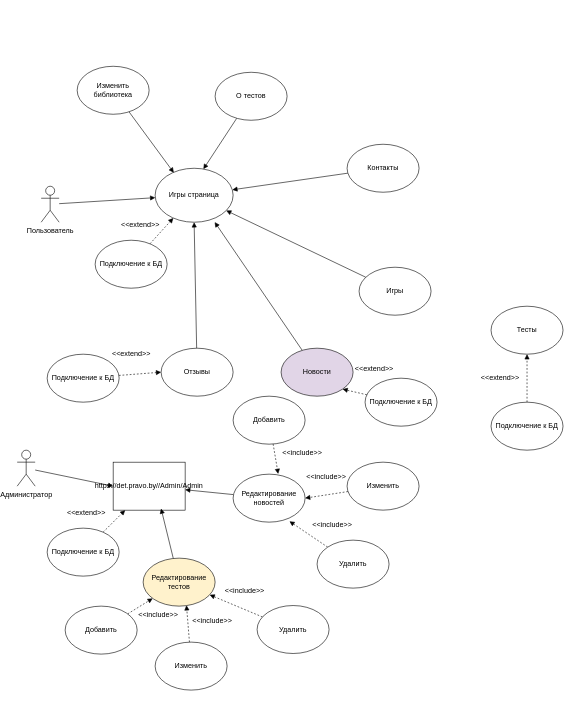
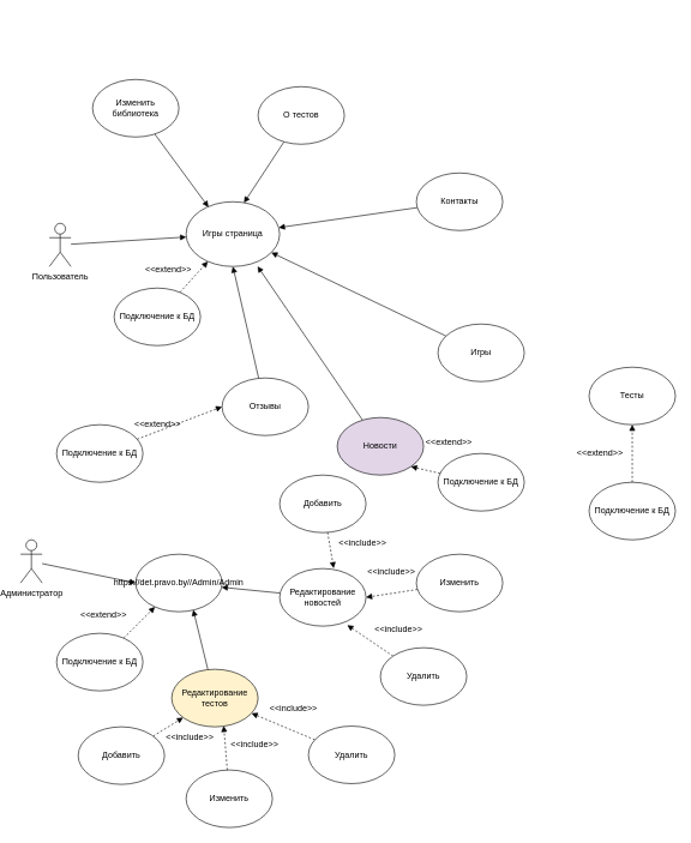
  <mxCell id="0" />
  <mxCell id="1" parent="0" />
  <mxCell id="2" style="edgeStyle=orthogonalEdgeStyle;rounded=0;orthogonalLoop=1;jettySize=auto;html=1;entryX=0.5;entryY=0;entryDx=0;entryDy=0;" parent="1" edge="1"><mxGeometry relative="1" as="geometry"><mxPoint x="450" y="380" as="sourcePoint" /></mxGeometry></mxCell>
  <mxCell id="3" style="edgeStyle=orthogonalEdgeStyle;rounded=0;orthogonalLoop=1;jettySize=auto;html=1;entryX=0.529;entryY=0.018;entryDx=0;entryDy=0;entryPerimeter=0;" parent="1" edge="1"><mxGeometry relative="1" as="geometry"><mxPoint x="630" y="20" as="sourcePoint" /></mxGeometry></mxCell>
  <mxCell id="4" style="edgeStyle=orthogonalEdgeStyle;rounded=0;orthogonalLoop=1;jettySize=auto;html=1;entryX=0.5;entryY=0;entryDx=0;entryDy=0;" parent="1" edge="1"><mxGeometry relative="1" as="geometry"><mxPoint x="220" y="120" as="sourcePoint" /></mxGeometry></mxCell>
  <mxCell id="5" style="edgeStyle=none;rounded=0;orthogonalLoop=1;jettySize=auto;html=1;strokeColor=default;endArrow=block;endFill=1;" edge="1" parent="1" source="6" target="7"><mxGeometry relative="1" as="geometry" /></mxCell>
  <mxCell id="6" value="Пользователь" style="shape=umlActor;verticalLabelPosition=bottom;verticalAlign=top;html=1;" vertex="1" parent="1"><mxGeometry x="60" y="310" width="30" height="60" as="geometry" /></mxCell>
  <mxCell id="7" value="Игры страница" style="ellipse;whiteSpace=wrap;html=1;" vertex="1" parent="1"><mxGeometry x="250" y="280" width="130" height="90" as="geometry" /></mxCell>
  <mxCell id="8" style="edgeStyle=none;rounded=0;orthogonalLoop=1;jettySize=auto;html=1;dashed=1;strokeColor=default;endArrow=block;endFill=1;" edge="1" parent="1" source="9" target="7"><mxGeometry relative="1" as="geometry" /></mxCell>
  <mxCell id="9" value="Подключение к БД" style="ellipse;whiteSpace=wrap;html=1;" vertex="1" parent="1"><mxGeometry x="150" y="400" width="120" height="80" as="geometry" /></mxCell>
  <mxCell id="10" style="edgeStyle=none;rounded=0;orthogonalLoop=1;jettySize=auto;html=1;entryX=0.239;entryY=0.082;entryDx=0;entryDy=0;entryPerimeter=0;strokeColor=default;endArrow=block;endFill=1;" edge="1" parent="1" source="11" target="7"><mxGeometry relative="1" as="geometry" /></mxCell>
  <mxCell id="11" value="Изменить библиотека" style="ellipse;whiteSpace=wrap;html=1;" vertex="1" parent="1"><mxGeometry x="120" y="110" width="120" height="80" as="geometry" /></mxCell>
  <mxCell id="12" style="edgeStyle=none;rounded=0;orthogonalLoop=1;jettySize=auto;html=1;entryX=0.619;entryY=0.016;entryDx=0;entryDy=0;entryPerimeter=0;strokeColor=default;endArrow=block;endFill=1;" edge="1" parent="1" source="13" target="7"><mxGeometry relative="1" as="geometry" /></mxCell>
  <mxCell id="13" value="О тестов" style="ellipse;whiteSpace=wrap;html=1;" vertex="1" parent="1"><mxGeometry x="350" y="120" width="120" height="80" as="geometry" /></mxCell>
  <mxCell id="14" style="edgeStyle=none;rounded=0;orthogonalLoop=1;jettySize=auto;html=1;strokeColor=default;endArrow=block;endFill=1;" edge="1" parent="1" source="15" target="7"><mxGeometry relative="1" as="geometry" /></mxCell>
  <mxCell id="15" value="Контакты" style="ellipse;whiteSpace=wrap;html=1;" vertex="1" parent="1"><mxGeometry x="570" y="240" width="120" height="80" as="geometry" /></mxCell>
  <mxCell id="16" style="edgeStyle=none;rounded=0;orthogonalLoop=1;jettySize=auto;html=1;strokeColor=default;endArrow=block;endFill=1;" edge="1" parent="1" source="17" target="7"><mxGeometry relative="1" as="geometry" /></mxCell>
- <mxCell id="17" value="Игры" style="ellipse;whiteSpace=wrap;html=1;" vertex="1" parent="1"><mxGeometry x="590" y="445" width="120" height="80" as="geometry" /></mxCell>
+ <mxCell id="17" value="Игры" style="ellipse;whiteSpace=wrap;html=1;" vertex="1" parent="1"><mxGeometry x="600" y="450" width="120" height="80" as="geometry" /></mxCell>
  <mxCell id="18" style="edgeStyle=none;rounded=0;orthogonalLoop=1;jettySize=auto;html=1;entryX=0.764;entryY=0.997;entryDx=0;entryDy=0;entryPerimeter=0;strokeColor=default;endArrow=block;endFill=1;" edge="1" parent="1" source="19" target="7"><mxGeometry relative="1" as="geometry" /></mxCell>
  <mxCell id="19" value="Новости" style="ellipse;whiteSpace=wrap;html=1;fillColor=#e1d5e7;" vertex="1" parent="1"><mxGeometry x="460" y="580" width="120" height="80" as="geometry" /></mxCell>
  <mxCell id="20" value="Тесты" style="ellipse;whiteSpace=wrap;html=1;" vertex="1" parent="1"><mxGeometry x="810" y="510" width="120" height="80" as="geometry" /></mxCell>
  <mxCell id="21" style="edgeStyle=none;rounded=0;orthogonalLoop=1;jettySize=auto;html=1;entryX=1;entryY=1;entryDx=0;entryDy=0;dashed=1;strokeColor=default;endArrow=block;endFill=1;" edge="1" parent="1" source="22" target="19"><mxGeometry relative="1" as="geometry" /></mxCell>
  <mxCell id="22" value="Подключение к БД" style="ellipse;whiteSpace=wrap;html=1;" vertex="1" parent="1"><mxGeometry x="600" y="630" width="120" height="80" as="geometry" /></mxCell>
  <mxCell id="23" style="edgeStyle=none;rounded=0;orthogonalLoop=1;jettySize=auto;html=1;entryX=0.5;entryY=1;entryDx=0;entryDy=0;strokeColor=default;endArrow=block;endFill=1;" edge="1" parent="1" source="24" target="7"><mxGeometry relative="1" as="geometry" /></mxCell>
- <mxCell id="24" value="Отзывы" style="ellipse;whiteSpace=wrap;html=1;" vertex="1" parent="1"><mxGeometry x="260" y="580" width="120" height="80" as="geometry" /></mxCell>
+ <mxCell id="24" value="Отзывы" style="ellipse;whiteSpace=wrap;html=1;" vertex="1" parent="1"><mxGeometry x="300" y="525" width="120" height="80" as="geometry" /></mxCell>
  <mxCell id="25" style="edgeStyle=none;rounded=0;orthogonalLoop=1;jettySize=auto;html=1;entryX=0;entryY=0.5;entryDx=0;entryDy=0;strokeColor=default;endArrow=block;endFill=1;dashed=1;" edge="1" parent="1" source="26" target="24"><mxGeometry relative="1" as="geometry" /></mxCell>
  <mxCell id="26" value="Подключение к БД" style="ellipse;whiteSpace=wrap;html=1;" vertex="1" parent="1"><mxGeometry x="70" y="590" width="120" height="80" as="geometry" /></mxCell>
  <mxCell id="27" style="edgeStyle=none;rounded=0;orthogonalLoop=1;jettySize=auto;html=1;entryX=0;entryY=0.5;entryDx=0;entryDy=0;strokeColor=default;endArrow=block;endFill=1;" edge="1" parent="1" source="28" target="29"><mxGeometry relative="1" as="geometry" /></mxCell>
  <mxCell id="28" value="Администратор" style="shape=umlActor;verticalLabelPosition=bottom;verticalAlign=top;html=1;" vertex="1" parent="1"><mxGeometry x="20" y="750" width="30" height="60" as="geometry" /></mxCell>
- <mxCell id="29" value="https://det.pravo.by//Admin/Admin" style="whiteSpace=wrap;html=1;rounded=0;" vertex="1" parent="1"><mxGeometry x="180" y="770" width="120" height="80" as="geometry" /></mxCell>
+ <mxCell id="29" value="https://det.pravo.by//Admin/Admin" style="ellipse;whiteSpace=wrap;html=1;" vertex="1" parent="1"><mxGeometry x="180" y="770" width="120" height="80" as="geometry" /></mxCell>
  <mxCell id="30" style="edgeStyle=none;rounded=0;orthogonalLoop=1;jettySize=auto;html=1;strokeColor=default;endArrow=block;endFill=1;" edge="1" parent="1" source="31" target="29"><mxGeometry relative="1" as="geometry" /></mxCell>
  <mxCell id="31" value="Редактирование новостей" style="ellipse;whiteSpace=wrap;html=1;" vertex="1" parent="1"><mxGeometry x="380" y="790" width="120" height="80" as="geometry" /></mxCell>
  <mxCell id="32" style="edgeStyle=none;rounded=0;orthogonalLoop=1;jettySize=auto;html=1;entryX=0.666;entryY=0.967;entryDx=0;entryDy=0;entryPerimeter=0;strokeColor=default;endArrow=block;endFill=1;" edge="1" parent="1" source="33" target="29"><mxGeometry relative="1" as="geometry" /></mxCell>
  <mxCell id="33" value="Редактирование тестов" style="ellipse;whiteSpace=wrap;html=1;fillColor=#fff2cc;" vertex="1" parent="1"><mxGeometry x="230" y="930" width="120" height="80" as="geometry" /></mxCell>
  <mxCell id="34" style="edgeStyle=none;rounded=0;orthogonalLoop=1;jettySize=auto;html=1;dashed=1;strokeColor=default;endArrow=block;endFill=1;" edge="1" parent="1" source="35" target="33"><mxGeometry relative="1" as="geometry" /></mxCell>
  <mxCell id="35" value="Добавить" style="ellipse;whiteSpace=wrap;html=1;" vertex="1" parent="1"><mxGeometry x="100" y="1010" width="120" height="80" as="geometry" /></mxCell>
  <mxCell id="36" style="edgeStyle=none;rounded=0;orthogonalLoop=1;jettySize=auto;html=1;entryX=0.602;entryY=0.982;entryDx=0;entryDy=0;entryPerimeter=0;dashed=1;strokeColor=default;endArrow=block;endFill=1;" edge="1" parent="1" source="37" target="33"><mxGeometry relative="1" as="geometry" /></mxCell>
  <mxCell id="37" value="Изменить" style="ellipse;whiteSpace=wrap;html=1;" vertex="1" parent="1"><mxGeometry x="250" y="1070" width="120" height="80" as="geometry" /></mxCell>
  <mxCell id="38" style="edgeStyle=none;rounded=0;orthogonalLoop=1;jettySize=auto;html=1;dashed=1;strokeColor=default;endArrow=block;endFill=1;" edge="1" parent="1" source="39" target="29"><mxGeometry relative="1" as="geometry" /></mxCell>
  <mxCell id="39" value="Подключение к БД" style="ellipse;whiteSpace=wrap;html=1;" vertex="1" parent="1"><mxGeometry x="70" y="880" width="120" height="80" as="geometry" /></mxCell>
  <mxCell id="40" style="edgeStyle=none;rounded=0;orthogonalLoop=1;jettySize=auto;html=1;dashed=1;strokeColor=default;endArrow=block;endFill=1;" edge="1" parent="1" source="41" target="33"><mxGeometry relative="1" as="geometry" /></mxCell>
  <mxCell id="41" value="Удалить" style="ellipse;whiteSpace=wrap;html=1;" vertex="1" parent="1"><mxGeometry x="420" y="1009" width="120" height="80" as="geometry" /></mxCell>
  <mxCell id="42" style="edgeStyle=none;rounded=0;orthogonalLoop=1;jettySize=auto;html=1;entryX=0.783;entryY=0.982;entryDx=0;entryDy=0;entryPerimeter=0;dashed=1;strokeColor=default;endArrow=block;endFill=1;" edge="1" parent="1" source="43" target="31"><mxGeometry relative="1" as="geometry" /></mxCell>
  <mxCell id="43" value="Удалить" style="ellipse;whiteSpace=wrap;html=1;" vertex="1" parent="1"><mxGeometry x="520" y="900" width="120" height="80" as="geometry" /></mxCell>
  <mxCell id="44" style="edgeStyle=none;rounded=0;orthogonalLoop=1;jettySize=auto;html=1;entryX=1;entryY=0.5;entryDx=0;entryDy=0;dashed=1;strokeColor=default;endArrow=block;endFill=1;" edge="1" parent="1" source="45" target="31"><mxGeometry relative="1" as="geometry" /></mxCell>
  <mxCell id="45" value="Изменить" style="ellipse;whiteSpace=wrap;html=1;" vertex="1" parent="1"><mxGeometry x="570" y="770" width="120" height="80" as="geometry" /></mxCell>
  <mxCell id="46" style="edgeStyle=none;rounded=0;orthogonalLoop=1;jettySize=auto;html=1;entryX=0.626;entryY=-0.004;entryDx=0;entryDy=0;entryPerimeter=0;dashed=1;strokeColor=default;endArrow=block;endFill=1;" edge="1" parent="1" source="47" target="31"><mxGeometry relative="1" as="geometry" /></mxCell>
  <mxCell id="47" value="Добавить" style="ellipse;whiteSpace=wrap;html=1;" vertex="1" parent="1"><mxGeometry x="380" y="660" width="120" height="80" as="geometry" /></mxCell>
  <mxCell id="48" value="&amp;lt;&amp;lt;extend&amp;gt;&amp;gt;" style="text;html=1;align=center;verticalAlign=middle;resizable=0;points=[];autosize=1;strokeColor=none;fillColor=none;" vertex="1" parent="1"><mxGeometry x="165" y="575" width="90" height="30" as="geometry" /></mxCell>
  <mxCell id="49" value="&amp;lt;&amp;lt;extend&amp;gt;&amp;gt;" style="text;html=1;align=center;verticalAlign=middle;resizable=0;points=[];autosize=1;strokeColor=none;fillColor=none;" vertex="1" parent="1"><mxGeometry x="180" y="360" width="90" height="30" as="geometry" /></mxCell>
  <mxCell id="50" value="&amp;lt;&amp;lt;extend&amp;gt;&amp;gt;" style="text;html=1;align=center;verticalAlign=middle;resizable=0;points=[];autosize=1;strokeColor=none;fillColor=none;" vertex="1" parent="1"><mxGeometry x="570" y="600" width="90" height="30" as="geometry" /></mxCell>
  <mxCell id="51" value="&amp;lt;&amp;lt;extend&amp;gt;&amp;gt;" style="text;html=1;align=center;verticalAlign=middle;resizable=0;points=[];autosize=1;strokeColor=none;fillColor=none;" vertex="1" parent="1"><mxGeometry x="90" y="840" width="90" height="30" as="geometry" /></mxCell>
  <mxCell id="52" value="&amp;lt;&amp;lt;include&amp;gt;&amp;gt;" style="text;html=1;align=center;verticalAlign=middle;resizable=0;points=[];autosize=1;strokeColor=none;fillColor=none;" vertex="1" parent="1"><mxGeometry x="354" y="970" width="90" height="30" as="geometry" /></mxCell>
  <mxCell id="53" value="&amp;lt;&amp;lt;include&amp;gt;&amp;gt;" style="text;html=1;align=center;verticalAlign=middle;resizable=0;points=[];autosize=1;strokeColor=none;fillColor=none;" vertex="1" parent="1"><mxGeometry x="300" y="1020" width="90" height="30" as="geometry" /></mxCell>
  <mxCell id="54" value="&amp;lt;&amp;lt;include&amp;gt;&amp;gt;" style="text;html=1;align=center;verticalAlign=middle;resizable=0;points=[];autosize=1;strokeColor=none;fillColor=none;" vertex="1" parent="1"><mxGeometry x="210" y="1010" width="90" height="30" as="geometry" /></mxCell>
  <mxCell id="55" value="&amp;lt;&amp;lt;include&amp;gt;&amp;gt;" style="text;html=1;align=center;verticalAlign=middle;resizable=0;points=[];autosize=1;strokeColor=none;fillColor=none;" vertex="1" parent="1"><mxGeometry x="500" y="860" width="90" height="30" as="geometry" /></mxCell>
  <mxCell id="56" value="&amp;lt;&amp;lt;include&amp;gt;&amp;gt;" style="text;html=1;align=center;verticalAlign=middle;resizable=0;points=[];autosize=1;strokeColor=none;fillColor=none;" vertex="1" parent="1"><mxGeometry x="490" y="780" width="90" height="30" as="geometry" /></mxCell>
  <mxCell id="57" value="&amp;lt;&amp;lt;include&amp;gt;&amp;gt;" style="text;html=1;align=center;verticalAlign=middle;resizable=0;points=[];autosize=1;strokeColor=none;fillColor=none;" vertex="1" parent="1"><mxGeometry x="450" y="740" width="90" height="30" as="geometry" /></mxCell>
  <mxCell id="58" style="edgeStyle=none;rounded=0;orthogonalLoop=1;jettySize=auto;html=1;entryX=0.5;entryY=1;entryDx=0;entryDy=0;dashed=1;strokeColor=default;endArrow=block;endFill=1;" edge="1" parent="1" source="59" target="20"><mxGeometry relative="1" as="geometry" /></mxCell>
  <mxCell id="59" value="Подключение к БД" style="ellipse;whiteSpace=wrap;html=1;" vertex="1" parent="1"><mxGeometry x="810" y="670" width="120" height="80" as="geometry" /></mxCell>
  <mxCell id="60" value="&amp;lt;&amp;lt;extend&amp;gt;&amp;gt;" style="text;html=1;align=center;verticalAlign=middle;resizable=0;points=[];autosize=1;strokeColor=none;fillColor=none;" vertex="1" parent="1"><mxGeometry x="780" y="615" width="90" height="30" as="geometry" /></mxCell>
